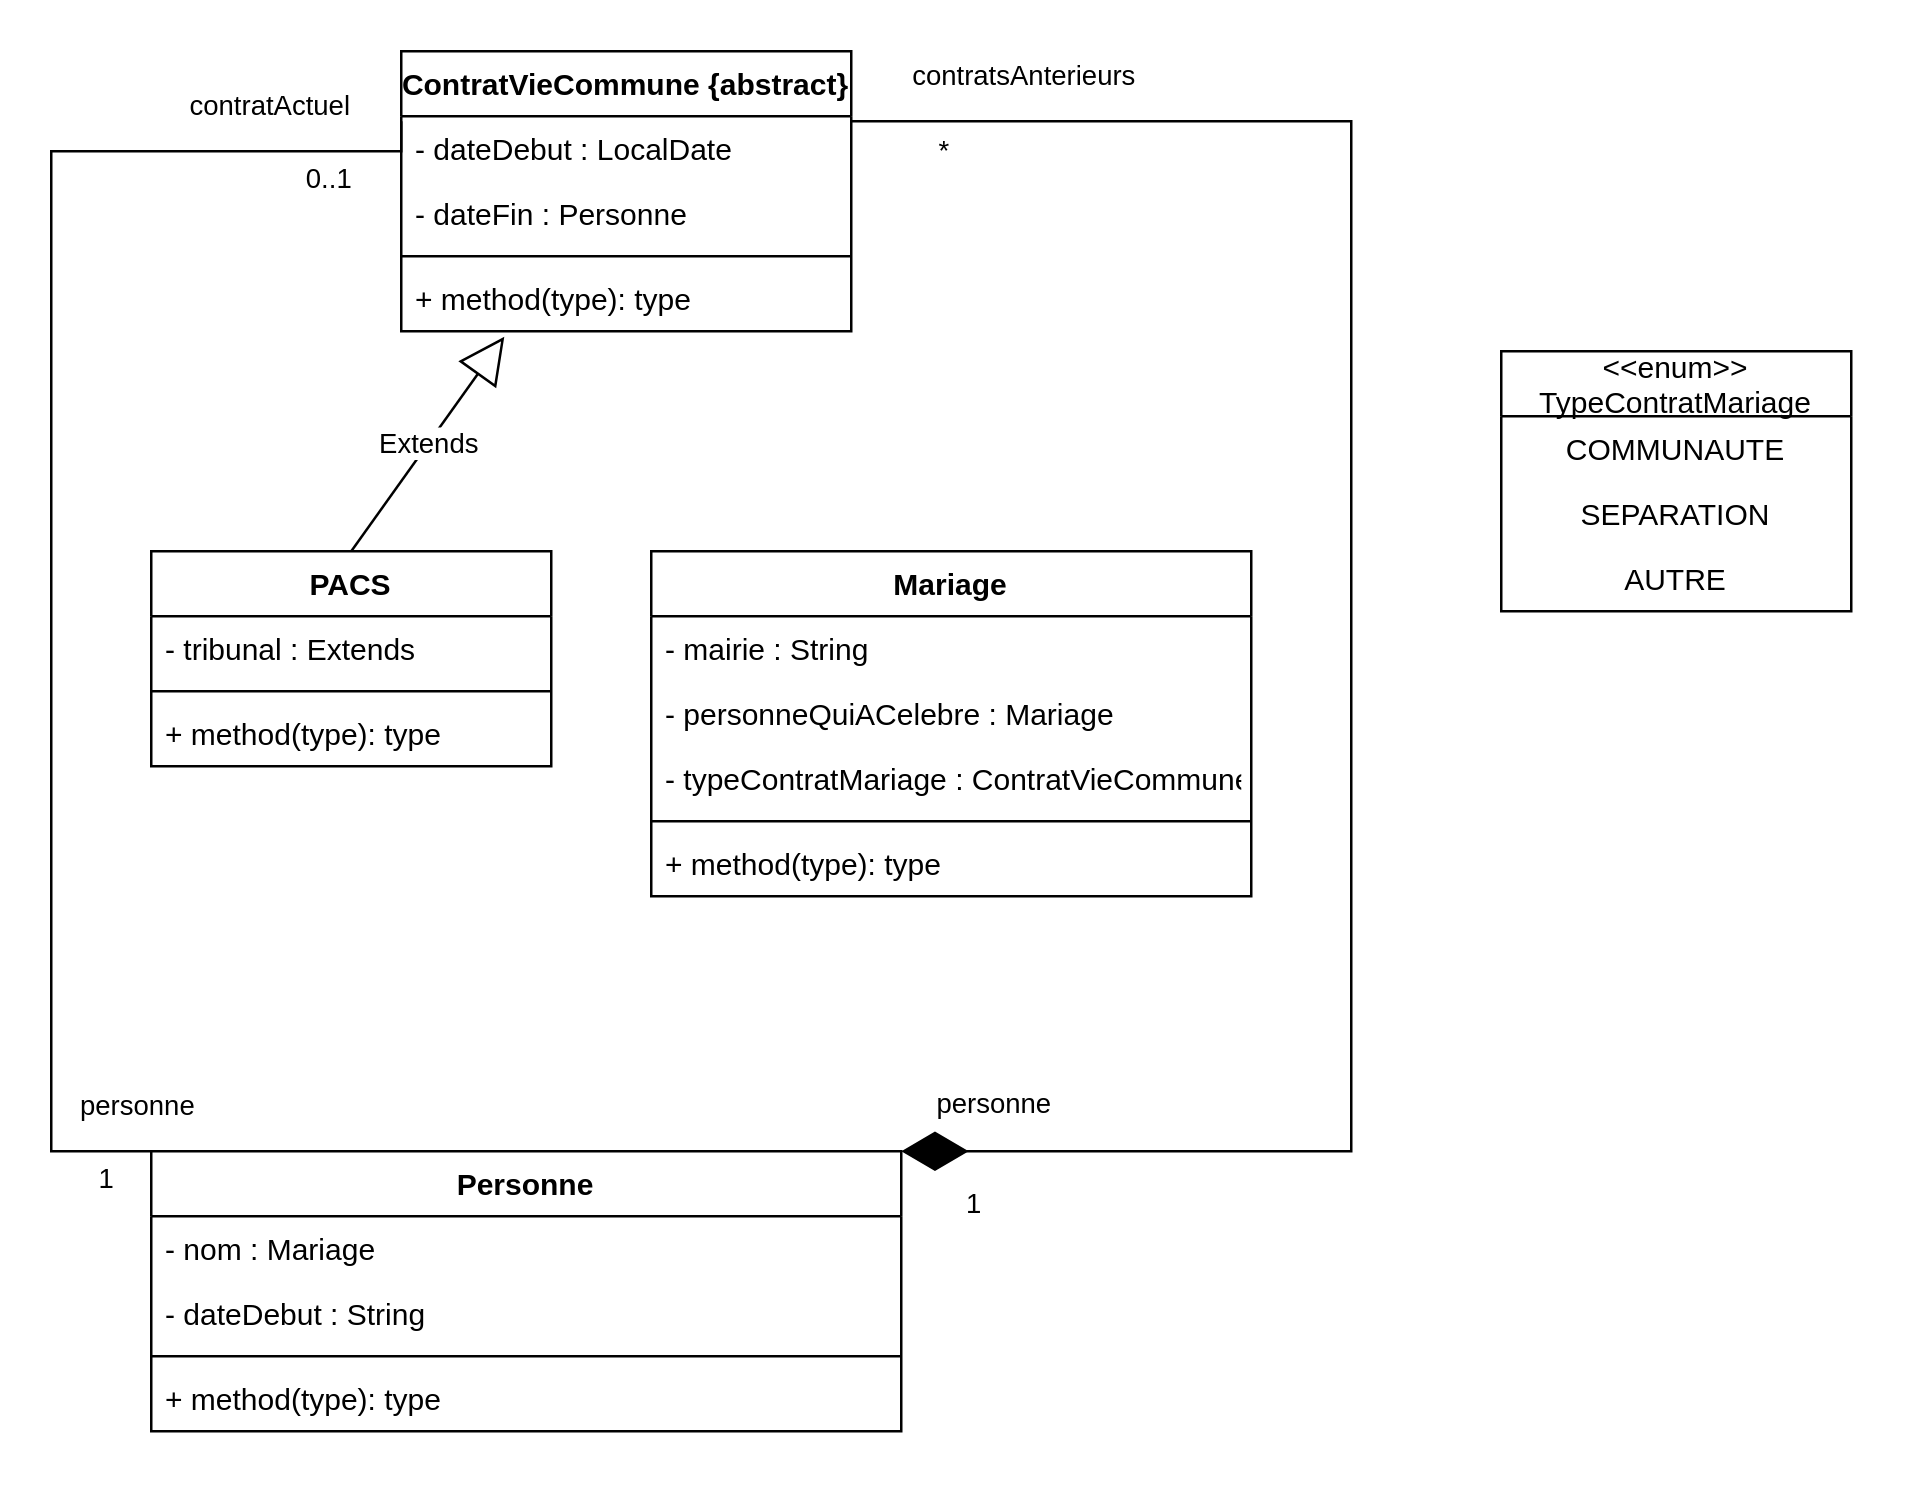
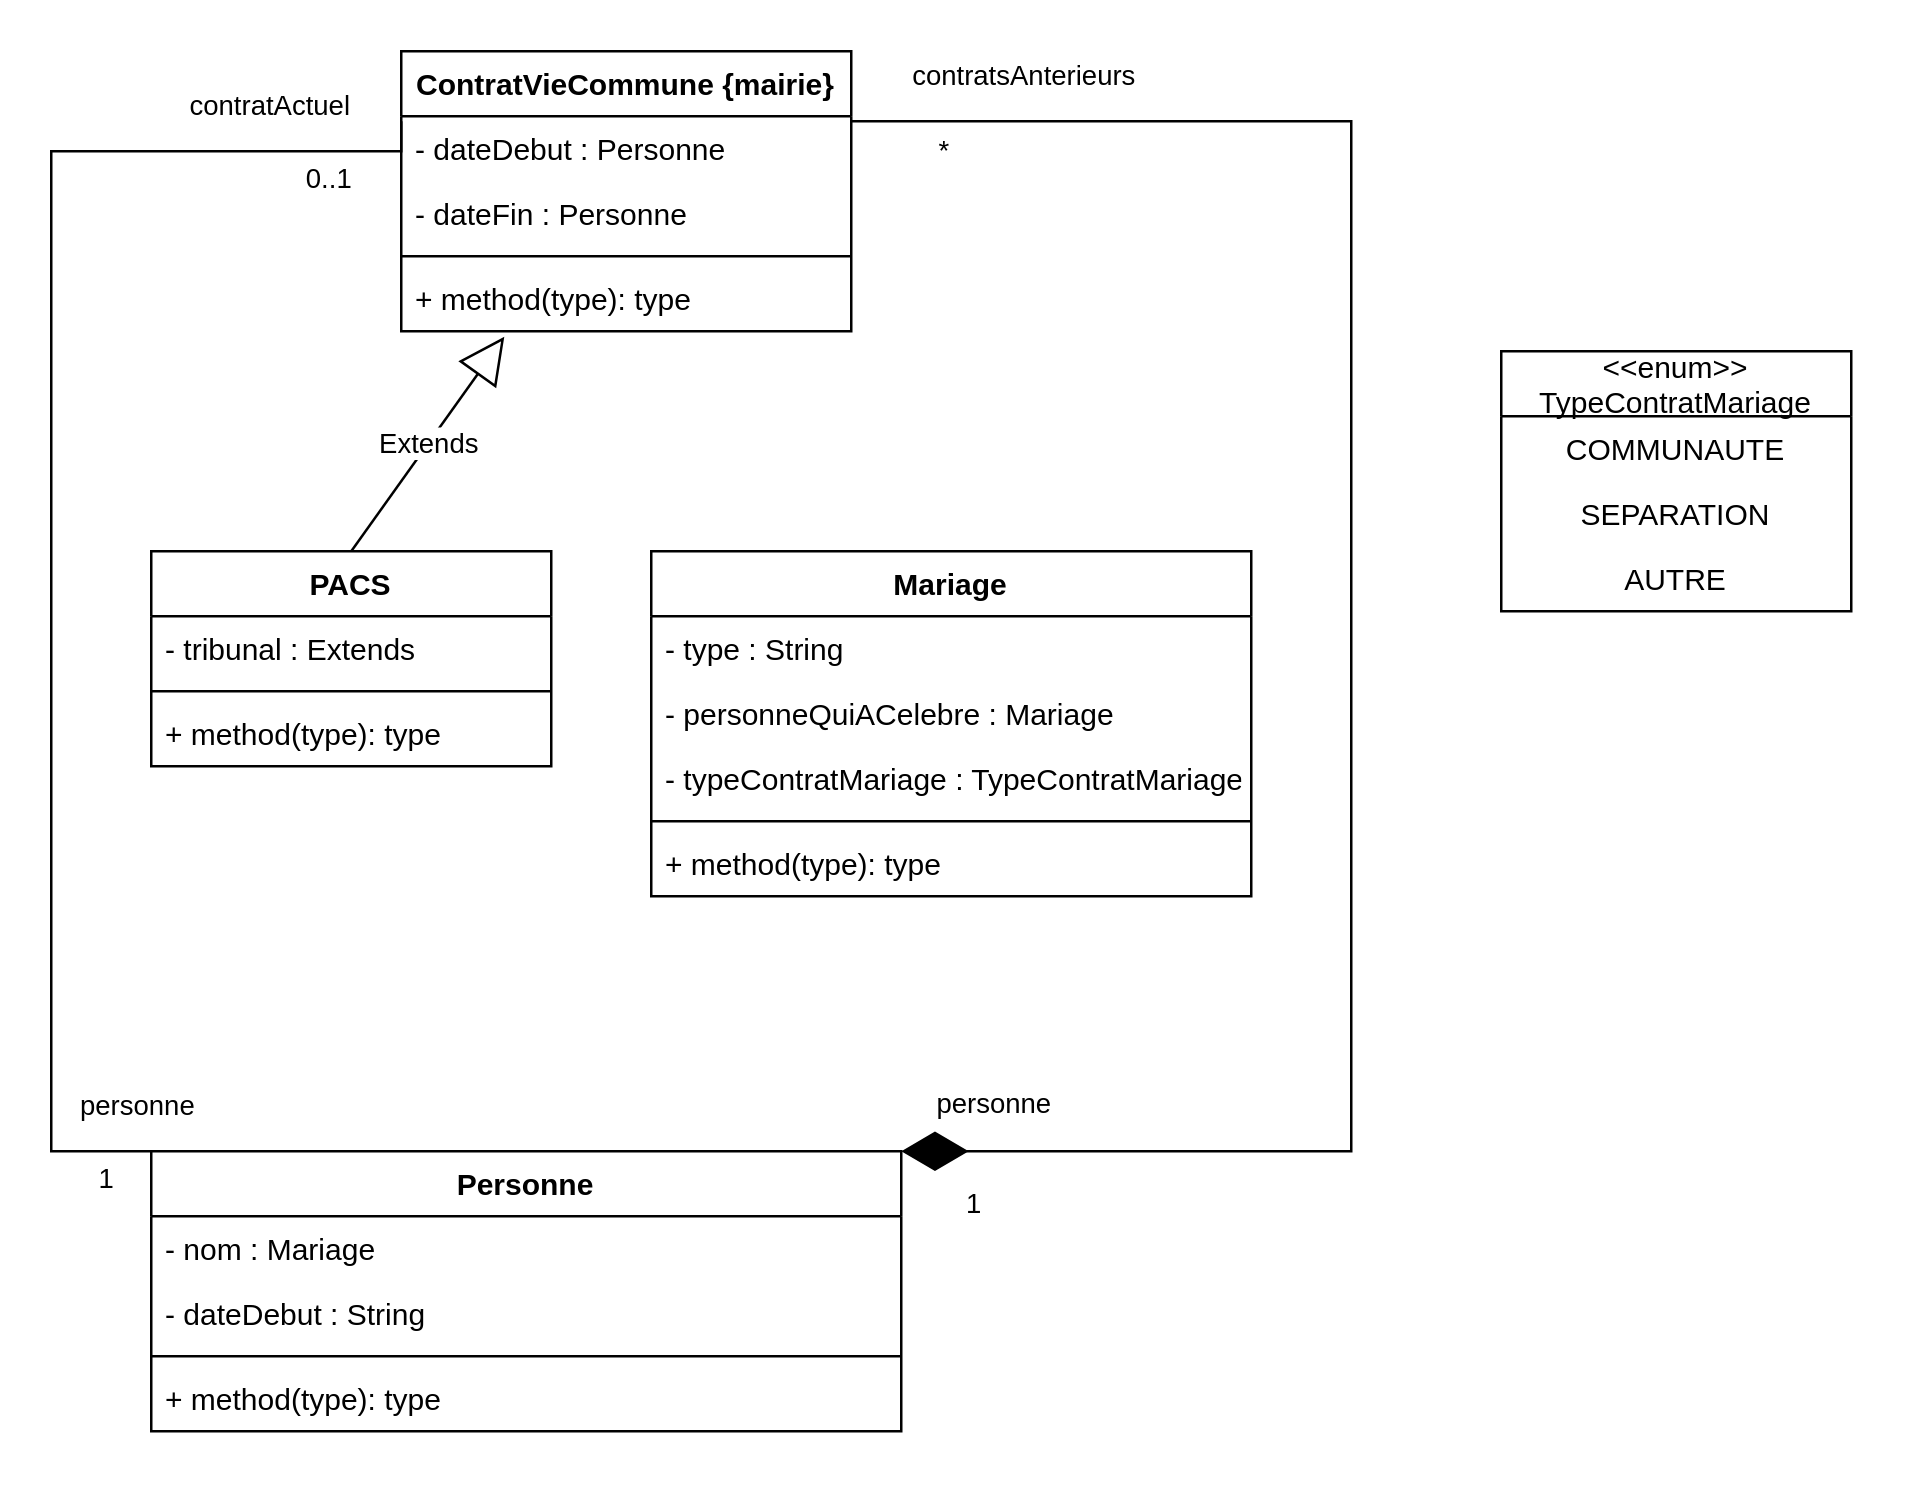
  <mxCell id="0" />
  <mxCell id="1" parent="0" />
  <mxCell id="2" value="Mariage" style="swimlane;fontStyle=1;align=center;verticalAlign=top;childLayout=stackLayout;horizontal=1;startSize=26;horizontalStack=0;resizeParent=1;resizeParentMax=0;resizeLast=0;collapsible=1;marginBottom=0;" vertex="1" parent="1"><mxGeometry x="260" y="220" width="240" height="138" as="geometry" /></mxCell>
- <mxCell id="3" value="- mairie : String" style="text;strokeColor=none;fillColor=none;align=left;verticalAlign=top;spacingLeft=4;spacingRight=4;overflow=hidden;rotatable=0;points=[[0,0.5],[1,0.5]];portConstraint=eastwest;" vertex="1" parent="2"><mxGeometry y="26" width="240" height="26" as="geometry" /></mxCell>
+ <mxCell id="3" value="- type : String" style="text;strokeColor=none;fillColor=none;align=left;verticalAlign=top;spacingLeft=4;spacingRight=4;overflow=hidden;rotatable=0;points=[[0,0.5],[1,0.5]];portConstraint=eastwest;" vertex="1" parent="2"><mxGeometry y="26" width="240" height="26" as="geometry" /></mxCell>
  <mxCell id="4" value="- personneQuiACelebre : Mariage" style="text;strokeColor=none;fillColor=none;align=left;verticalAlign=top;spacingLeft=4;spacingRight=4;overflow=hidden;rotatable=0;points=[[0,0.5],[1,0.5]];portConstraint=eastwest;" vertex="1" parent="2"><mxGeometry y="52" width="240" height="26" as="geometry" /></mxCell>
- <mxCell id="5" value="- typeContratMariage : ContratVieCommune" style="text;strokeColor=none;fillColor=none;align=left;verticalAlign=top;spacingLeft=4;spacingRight=4;overflow=hidden;rotatable=0;points=[[0,0.5],[1,0.5]];portConstraint=eastwest;" vertex="1" parent="2"><mxGeometry y="78" width="240" height="26" as="geometry" /></mxCell>
+ <mxCell id="5" value="- typeContratMariage : TypeContratMariage" style="text;strokeColor=none;fillColor=none;align=left;verticalAlign=top;spacingLeft=4;spacingRight=4;overflow=hidden;rotatable=0;points=[[0,0.5],[1,0.5]];portConstraint=eastwest;" vertex="1" parent="2"><mxGeometry y="78" width="240" height="26" as="geometry" /></mxCell>
  <mxCell id="6" value="" style="line;strokeWidth=1;fillColor=none;align=left;verticalAlign=middle;spacingTop=-1;spacingLeft=3;spacingRight=3;rotatable=0;labelPosition=right;points=[];portConstraint=eastwest;" vertex="1" parent="2"><mxGeometry y="104" width="240" height="8" as="geometry" /></mxCell>
  <mxCell id="7" value="+ method(type): type" style="text;strokeColor=none;fillColor=none;align=left;verticalAlign=top;spacingLeft=4;spacingRight=4;overflow=hidden;rotatable=0;points=[[0,0.5],[1,0.5]];portConstraint=eastwest;" vertex="1" parent="2"><mxGeometry y="112" width="240" height="26" as="geometry" /></mxCell>
  <mxCell id="8" value="PACS" style="swimlane;fontStyle=1;align=center;verticalAlign=top;childLayout=stackLayout;horizontal=1;startSize=26;horizontalStack=0;resizeParent=1;resizeParentMax=0;resizeLast=0;collapsible=1;marginBottom=0;" vertex="1" parent="1"><mxGeometry x="60" y="220" width="160" height="86" as="geometry" /></mxCell>
  <mxCell id="9" value="- tribunal : Extends" style="text;strokeColor=none;fillColor=none;align=left;verticalAlign=top;spacingLeft=4;spacingRight=4;overflow=hidden;rotatable=0;points=[[0,0.5],[1,0.5]];portConstraint=eastwest;" vertex="1" parent="8"><mxGeometry y="26" width="160" height="26" as="geometry" /></mxCell>
  <mxCell id="10" value="" style="line;strokeWidth=1;fillColor=none;align=left;verticalAlign=middle;spacingTop=-1;spacingLeft=3;spacingRight=3;rotatable=0;labelPosition=right;points=[];portConstraint=eastwest;" vertex="1" parent="8"><mxGeometry y="52" width="160" height="8" as="geometry" /></mxCell>
  <mxCell id="11" value="+ method(type): type" style="text;strokeColor=none;fillColor=none;align=left;verticalAlign=top;spacingLeft=4;spacingRight=4;overflow=hidden;rotatable=0;points=[[0,0.5],[1,0.5]];portConstraint=eastwest;" vertex="1" parent="8"><mxGeometry y="60" width="160" height="26" as="geometry" /></mxCell>
  <mxCell id="12" value="Personne" style="swimlane;fontStyle=1;align=center;verticalAlign=top;childLayout=stackLayout;horizontal=1;startSize=26;horizontalStack=0;resizeParent=1;resizeParentMax=0;resizeLast=0;collapsible=1;marginBottom=0;" vertex="1" parent="1"><mxGeometry x="60" y="460" width="300" height="112" as="geometry"><mxRectangle x="-760" y="480" width="90" height="26" as="alternateBounds" /></mxGeometry></mxCell>
  <mxCell id="13" value="- nom : Mariage" style="text;strokeColor=none;fillColor=none;align=left;verticalAlign=top;spacingLeft=4;spacingRight=4;overflow=hidden;rotatable=0;points=[[0,0.5],[1,0.5]];portConstraint=eastwest;" vertex="1" parent="12"><mxGeometry y="26" width="300" height="26" as="geometry" /></mxCell>
  <mxCell id="14" value="- dateDebut : String" style="text;strokeColor=none;fillColor=none;align=left;verticalAlign=top;spacingLeft=4;spacingRight=4;overflow=hidden;rotatable=0;points=[[0,0.5],[1,0.5]];portConstraint=eastwest;" vertex="1" parent="12"><mxGeometry y="52" width="300" height="26" as="geometry" /></mxCell>
  <mxCell id="15" value="" style="line;strokeWidth=1;fillColor=none;align=left;verticalAlign=middle;spacingTop=-1;spacingLeft=3;spacingRight=3;rotatable=0;labelPosition=right;points=[];portConstraint=eastwest;" vertex="1" parent="12"><mxGeometry y="78" width="300" height="8" as="geometry" /></mxCell>
  <mxCell id="16" value="+ method(type): type" style="text;strokeColor=none;fillColor=none;align=left;verticalAlign=top;spacingLeft=4;spacingRight=4;overflow=hidden;rotatable=0;points=[[0,0.5],[1,0.5]];portConstraint=eastwest;" vertex="1" parent="12"><mxGeometry y="86" width="300" height="26" as="geometry" /></mxCell>
- <mxCell id="17" value="ContratVieCommune {abstract}" style="swimlane;fontStyle=1;align=center;verticalAlign=top;childLayout=stackLayout;horizontal=1;startSize=26;horizontalStack=0;resizeParent=1;resizeParentMax=0;resizeLast=0;collapsible=1;marginBottom=0;" vertex="1" parent="1"><mxGeometry x="160" y="20" width="180" height="112" as="geometry" /></mxCell>
- <mxCell id="18" value="- dateDebut : LocalDate" style="text;strokeColor=none;fillColor=none;align=left;verticalAlign=top;spacingLeft=4;spacingRight=4;overflow=hidden;rotatable=0;points=[[0,0.5],[1,0.5]];portConstraint=eastwest;" vertex="1" parent="17"><mxGeometry y="26" width="180" height="26" as="geometry" /></mxCell>
+ <mxCell id="17" value="ContratVieCommune {mairie}" style="swimlane;fontStyle=1;align=center;verticalAlign=top;childLayout=stackLayout;horizontal=1;startSize=26;horizontalStack=0;resizeParent=1;resizeParentMax=0;resizeLast=0;collapsible=1;marginBottom=0;" vertex="1" parent="1"><mxGeometry x="160" y="20" width="180" height="112" as="geometry" /></mxCell>
+ <mxCell id="18" value="- dateDebut : Personne" style="text;strokeColor=none;fillColor=none;align=left;verticalAlign=top;spacingLeft=4;spacingRight=4;overflow=hidden;rotatable=0;points=[[0,0.5],[1,0.5]];portConstraint=eastwest;" vertex="1" parent="17"><mxGeometry y="26" width="180" height="26" as="geometry" /></mxCell>
  <mxCell id="19" value="- dateFin : Personne" style="text;strokeColor=none;fillColor=none;align=left;verticalAlign=top;spacingLeft=4;spacingRight=4;overflow=hidden;rotatable=0;points=[[0,0.5],[1,0.5]];portConstraint=eastwest;" vertex="1" parent="17"><mxGeometry y="52" width="180" height="26" as="geometry" /></mxCell>
  <mxCell id="20" value="" style="line;strokeWidth=1;fillColor=none;align=left;verticalAlign=middle;spacingTop=-1;spacingLeft=3;spacingRight=3;rotatable=0;labelPosition=right;points=[];portConstraint=eastwest;" vertex="1" parent="17"><mxGeometry y="78" width="180" height="8" as="geometry" /></mxCell>
  <mxCell id="21" value="+ method(type): type" style="text;strokeColor=none;fillColor=none;align=left;verticalAlign=top;spacingLeft=4;spacingRight=4;overflow=hidden;rotatable=0;points=[[0,0.5],[1,0.5]];portConstraint=eastwest;" vertex="1" parent="17"><mxGeometry y="86" width="180" height="26" as="geometry" /></mxCell>
  <mxCell id="22" value="Extends" style="endArrow=block;endSize=16;endFill=0;html=1;rounded=0;exitX=0.5;exitY=0;exitDx=0;exitDy=0;entryX=0.229;entryY=1.086;entryDx=0;entryDy=0;entryPerimeter=0;" edge="1" parent="1" source="8" target="21"><mxGeometry width="160" relative="1" as="geometry"><mxPoint x="470" y="320" as="sourcePoint" /><mxPoint x="230" y="180" as="targetPoint" /></mxGeometry></mxCell>
  <mxCell id="23" value="&lt;&lt;enum&gt;&gt;&#10;TypeContratMariage" style="swimlane;fontStyle=0;childLayout=stackLayout;horizontal=1;startSize=26;fillColor=none;horizontalStack=0;resizeParent=1;resizeParentMax=0;resizeLast=0;collapsible=1;marginBottom=0;" vertex="1" parent="1"><mxGeometry x="600" y="140" width="140" height="104" as="geometry" /></mxCell>
  <mxCell id="24" value="COMMUNAUTE" style="text;strokeColor=none;fillColor=none;align=center;verticalAlign=top;spacingLeft=4;spacingRight=4;overflow=hidden;rotatable=0;points=[[0,0.5],[1,0.5]];portConstraint=eastwest;" vertex="1" parent="23"><mxGeometry y="26" width="140" height="26" as="geometry" /></mxCell>
  <mxCell id="25" value="SEPARATION" style="text;strokeColor=none;fillColor=none;align=center;verticalAlign=top;spacingLeft=4;spacingRight=4;overflow=hidden;rotatable=0;points=[[0,0.5],[1,0.5]];portConstraint=eastwest;" vertex="1" parent="23"><mxGeometry y="52" width="140" height="26" as="geometry" /></mxCell>
  <mxCell id="26" value="AUTRE" style="text;strokeColor=none;fillColor=none;align=center;verticalAlign=top;spacingLeft=4;spacingRight=4;overflow=hidden;rotatable=0;points=[[0,0.5],[1,0.5]];portConstraint=eastwest;" vertex="1" parent="23"><mxGeometry y="78" width="140" height="26" as="geometry" /></mxCell>
  <mxCell id="27" value="" style="endArrow=diamondThin;endFill=1;endSize=24;html=1;rounded=0;entryX=1;entryY=0;entryDx=0;entryDy=0;exitX=1;exitY=0.25;exitDx=0;exitDy=0;" edge="1" parent="1" source="17" target="12"><mxGeometry width="160" relative="1" as="geometry"><mxPoint x="540" y="460" as="sourcePoint" /><mxPoint x="500" y="500" as="targetPoint" /><Array as="points"><mxPoint x="540" y="48" /><mxPoint x="540" y="460" /></Array></mxGeometry></mxCell>
  <mxCell id="28" value="*" style="edgeLabel;html=1;align=center;verticalAlign=middle;resizable=0;points=[];" vertex="1" connectable="0" parent="27"><mxGeometry x="-0.592" y="4" relative="1" as="geometry"><mxPoint x="-126" y="15" as="offset" /></mxGeometry></mxCell>
  <mxCell id="29" value="contratsAnterieurs" style="edgeLabel;html=1;align=center;verticalAlign=middle;resizable=0;points=[];" vertex="1" connectable="0" parent="27"><mxGeometry x="-0.804" y="-1" relative="1" as="geometry"><mxPoint x="-10" y="-19" as="offset" /></mxGeometry></mxCell>
  <mxCell id="30" value="personne" style="edgeLabel;html=1;align=center;verticalAlign=middle;resizable=0;points=[];" vertex="1" connectable="0" parent="27"><mxGeometry x="0.631" relative="1" as="geometry"><mxPoint x="-110" y="-20" as="offset" /></mxGeometry></mxCell>
  <mxCell id="31" value="1" style="edgeLabel;html=1;align=center;verticalAlign=middle;resizable=0;points=[];" vertex="1" connectable="0" parent="27"><mxGeometry x="0.87" y="3" relative="1" as="geometry"><mxPoint x="-23" y="17" as="offset" /></mxGeometry></mxCell>
  <mxCell id="32" value="" style="endArrow=none;html=1;edgeStyle=orthogonalEdgeStyle;rounded=0;exitX=0;exitY=0;exitDx=0;exitDy=0;entryX=0;entryY=0.25;entryDx=0;entryDy=0;" edge="1" parent="1" source="12" target="17"><mxGeometry relative="1" as="geometry"><mxPoint x="30" y="480" as="sourcePoint" /><mxPoint x="130" y="60" as="targetPoint" /><Array as="points"><mxPoint x="20" y="460" /><mxPoint x="20" y="60" /><mxPoint x="160" y="60" /></Array></mxGeometry></mxCell>
  <mxCell id="33" value="personne" style="edgeLabel;resizable=0;html=1;align=left;verticalAlign=bottom;" connectable="0" vertex="1" parent="32"><mxGeometry x="-1" relative="1" as="geometry"><mxPoint x="-30" y="-10" as="offset" /></mxGeometry></mxCell>
  <mxCell id="34" value="contratActuel" style="edgeLabel;resizable=0;html=1;align=right;verticalAlign=bottom;" connectable="0" vertex="1" parent="32"><mxGeometry x="1" relative="1" as="geometry"><mxPoint x="-20" y="2" as="offset" /></mxGeometry></mxCell>
  <mxCell id="35" value="1" style="edgeLabel;html=1;align=center;verticalAlign=middle;resizable=0;points=[];" vertex="1" connectable="0" parent="32"><mxGeometry x="-0.896" y="3" relative="1" as="geometry"><mxPoint x="13" y="7" as="offset" /></mxGeometry></mxCell>
  <mxCell id="36" value="0..1" style="edgeLabel;html=1;align=center;verticalAlign=middle;resizable=0;points=[];" vertex="1" connectable="0" parent="32"><mxGeometry x="0.892" y="-1" relative="1" as="geometry"><mxPoint x="-10" y="9" as="offset" /></mxGeometry></mxCell>
